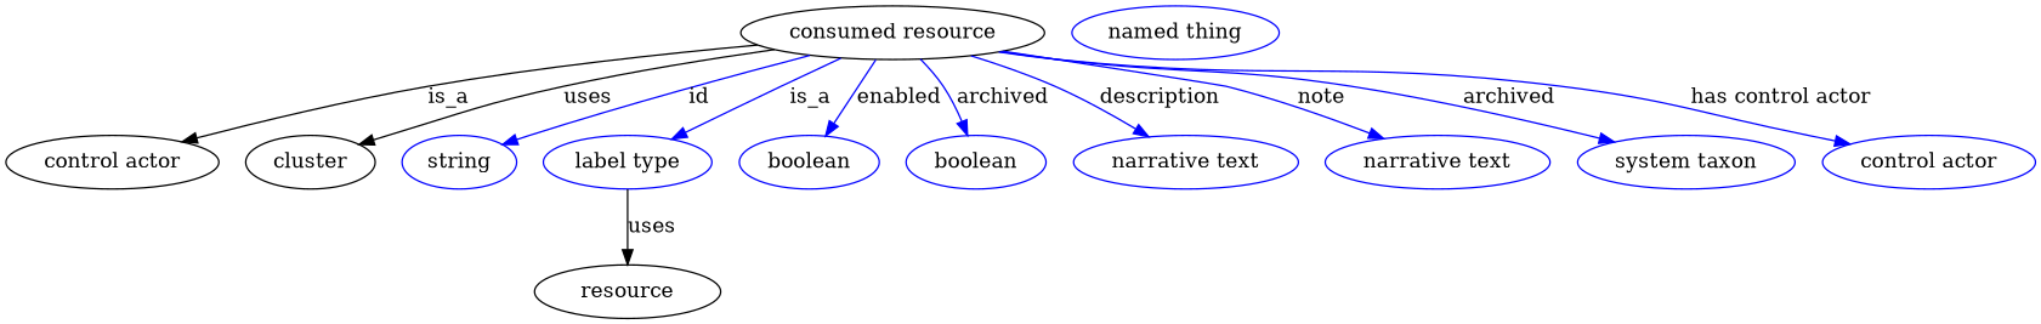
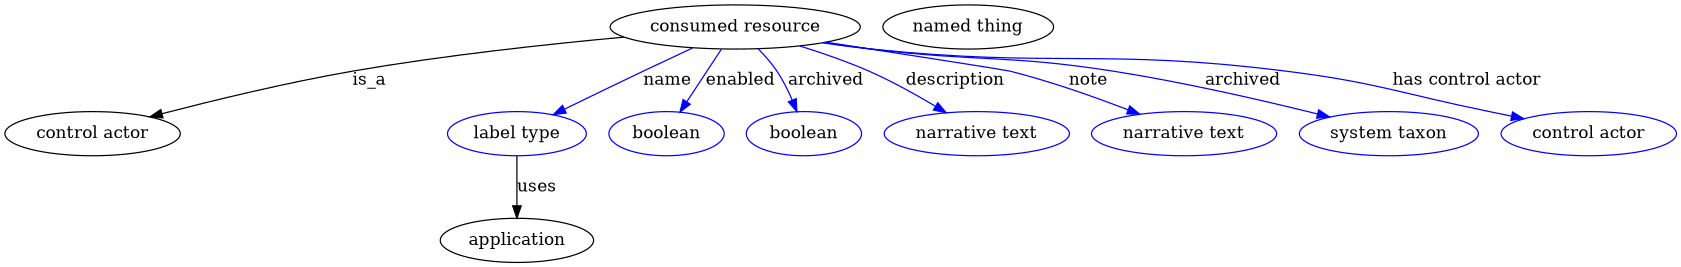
  digraph {
    node [color=blue]
    edge [color=blue style=solid]
    n1 [height=0.5 label="consumed resource" width=2.8345 color=""]
    "control actor" [height=0.5 width=1.9859 color=""]
-   cluster [height=0.5 width=1.2096 color=""]
-   n4 [height=0.5 label=string width=1.0652]
    n5 [height=0.5 label="label type" width=1.5707]
    n6 [height=0.5 label=boolean width=1.2999]
    n7 [height=0.5 label=boolean width=1.2999]
    n8 [height=0.5 label="narrative text" width=2.0943]
    n9 [height=0.5 label="narrative text" width=2.0943]
    n10 [height=0.5 label="system taxon" width=2.022]
    n11 [height=0.5 label="control actor" width=1.9859]
-   application [height=0.5 width=1.7332 label=resource color=""]
-   n13 [height=0.5 label="named thing" width=1.9318]
+   application [height=0.5 width=1.7332 color=""]
+   n13 [color=black height=0.5 label="named thing" width=1.9318]
    n1 -> "control actor" [label=is_a color="" style=""]
-   n1 -> cluster [label=uses color="" style=""]
-   n1 -> n4 [label=id]
-   n1 -> n5 [label=is_a]
+   n1 -> n5 [label=name]
    n1 -> n6 [label=enabled]
    n1 -> n7 [label=archived]
    n1 -> n8 [label=description]
    n1 -> n9 [label=note]
    n1 -> n10 [label=archived]
    n1 -> n11 [label="has control actor"]
    n5 -> application [label=uses color="" style=""]
  }
